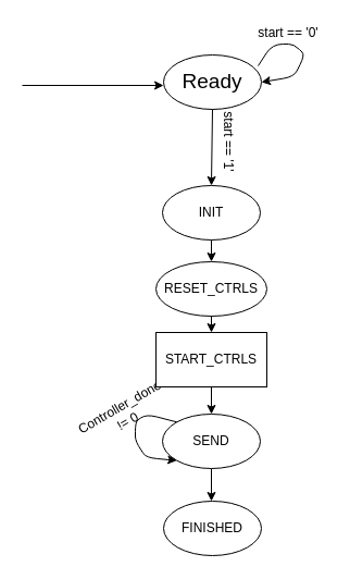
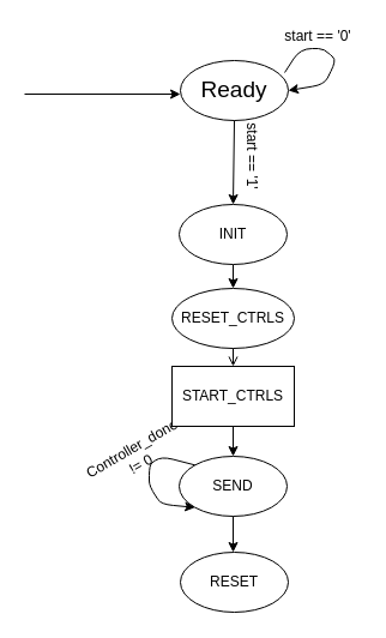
  <mxCell id="0" />
  <mxCell id="1" parent="0" />
  <mxCell id="2" value="&lt;font style=&quot;font-size: 19px&quot;&gt;Ready&lt;/font&gt;" style="ellipse;whiteSpace=wrap;html=1;" vertex="1" parent="1"><mxGeometry x="150" y="50" width="90" height="50" as="geometry" /></mxCell>
  <mxCell id="3" value="" style="endArrow=classic;html=1;exitX=0.967;exitY=0.2;exitDx=0;exitDy=0;exitPerimeter=0;entryX=1;entryY=0.5;entryDx=0;entryDy=0;" edge="1" parent="1" source="2" target="2"><mxGeometry width="50" height="50" relative="1" as="geometry"><mxPoint x="260" y="60" as="sourcePoint" /><mxPoint x="330" y="30" as="targetPoint" /><Array as="points"><mxPoint x="250" y="40" /><mxPoint x="270" y="40" /><mxPoint x="280" y="50" /><mxPoint x="270" y="70" /></Array></mxGeometry></mxCell>
  <mxCell id="4" value="start == '0'" style="text;html=1;strokeColor=none;fillColor=none;align=center;verticalAlign=middle;whiteSpace=wrap;rounded=0;" vertex="1" parent="1"><mxGeometry x="230" y="20" width="70" height="20" as="geometry" /></mxCell>
  <mxCell id="5" value="" style="endArrow=classic;html=1;exitX=0.5;exitY=1;exitDx=0;exitDy=0;entryX=0.5;entryY=0;entryDx=0;entryDy=0;" edge="1" parent="1" source="2" target="13"><mxGeometry width="50" height="50" relative="1" as="geometry"><mxPoint x="392.5" y="160" as="sourcePoint" /><mxPoint x="197.5" y="110" as="targetPoint" /></mxGeometry></mxCell>
  <mxCell id="6" value="start == '1'" style="text;html=1;strokeColor=none;fillColor=none;align=center;verticalAlign=middle;whiteSpace=wrap;rounded=0;rotation=90;direction=west;" vertex="1" parent="1"><mxGeometry x="180" y="120" width="60" height="20" as="geometry" /></mxCell>
  <mxCell id="7" value="" style="endArrow=classic;html=1;exitX=0.5;exitY=1;exitDx=0;exitDy=0;entryX=0.5;entryY=0;entryDx=0;entryDy=0;" edge="1" parent="1" source="13" target="16"><mxGeometry width="50" height="50" relative="1" as="geometry"><mxPoint x="188.5" y="160" as="sourcePoint" /><mxPoint x="194" y="175" as="targetPoint" /></mxGeometry></mxCell>
  <mxCell id="8" value="" style="endArrow=classic;html=1;entryX=0;entryY=0.66;entryDx=0;entryDy=0;entryPerimeter=0;" edge="1" parent="1"><mxGeometry width="50" height="50" relative="1" as="geometry"><mxPoint x="20" y="78" as="sourcePoint" /><mxPoint x="150" y="78" as="targetPoint" /></mxGeometry></mxCell>
  <mxCell id="9" value="SEND" style="ellipse;whiteSpace=wrap;html=1;" vertex="1" parent="1"><mxGeometry x="149" y="380" width="90" height="50" as="geometry" /></mxCell>
  <mxCell id="10" value="" style="endArrow=classic;html=1;exitX=0.5;exitY=1;exitDx=0;exitDy=0;" edge="1" parent="1"><mxGeometry width="50" height="50" relative="1" as="geometry"><mxPoint x="194" y="430" as="sourcePoint" /><mxPoint x="194" y="460" as="targetPoint" /></mxGeometry></mxCell>
  <mxCell id="11" value="" style="endArrow=classic;html=1;exitX=0;exitY=0;exitDx=0;exitDy=0;entryX=0;entryY=1;entryDx=0;entryDy=0;" edge="1" parent="1" source="9" target="9"><mxGeometry width="50" height="50" relative="1" as="geometry"><mxPoint x="54" y="500" as="sourcePoint" /><mxPoint x="104" y="450" as="targetPoint" /><Array as="points"><mxPoint x="134" y="380" /><mxPoint x="124" y="387" /><mxPoint x="124" y="405" /><mxPoint x="134" y="420" /></Array></mxGeometry></mxCell>
  <mxCell id="12" value="Controller_done != 0" style="text;html=1;strokeColor=none;fillColor=none;align=center;verticalAlign=middle;whiteSpace=wrap;rounded=0;rotation=-30;" vertex="1" parent="1"><mxGeometry x="65" y="370" width="97" height="20" as="geometry" /></mxCell>
  <mxCell id="13" value="INIT" style="ellipse;whiteSpace=wrap;html=1;" vertex="1" parent="1"><mxGeometry x="149" y="170" width="90" height="50" as="geometry" /></mxCell>
- <mxCell id="14" value="FINISHED" style="ellipse;whiteSpace=wrap;html=1;" vertex="1" parent="1"><mxGeometry x="150" y="460" width="90" height="50" as="geometry" /></mxCell>
+ <mxCell id="14" value="RESET" style="ellipse;whiteSpace=wrap;html=1;" vertex="1" parent="1"><mxGeometry x="150" y="460" width="90" height="50" as="geometry" /></mxCell>
  <mxCell id="15" value="START_CTRLS" style="whiteSpace=wrap;html=1;rounded=0;" vertex="1" parent="1"><mxGeometry x="143" y="305" width="102" height="50" as="geometry" /></mxCell>
  <mxCell id="16" value="RESET_CTRLS" style="ellipse;whiteSpace=wrap;html=1;" vertex="1" parent="1"><mxGeometry x="143" y="240" width="102" height="50" as="geometry" /></mxCell>
  <mxCell id="17" value="" style="endArrow=classic;html=1;exitX=0.5;exitY=1;exitDx=0;exitDy=0;entryX=0.5;entryY=0;entryDx=0;entryDy=0;" edge="1" parent="1" source="15" target="9"><mxGeometry width="50" height="50" relative="1" as="geometry"><mxPoint x="159" y="210" as="sourcePoint" /><mxPoint x="90" y="240" as="targetPoint" /><Array as="points" /></mxGeometry></mxCell>
- <mxCell id="18" value="" style="endArrow=classic;html=1;exitX=0.5;exitY=1;exitDx=0;exitDy=0;entryX=0.5;entryY=0;entryDx=0;entryDy=0;" edge="1" parent="1" source="16" target="15"><mxGeometry width="50" height="50" relative="1" as="geometry"><mxPoint x="204" y="440" as="sourcePoint" /><mxPoint x="204" y="470" as="targetPoint" /></mxGeometry></mxCell>
+ <mxCell id="18" value="" style="endArrow=open;html=1;exitX=0.5;exitY=1;exitDx=0;exitDy=0;entryX=0.5;entryY=0;entryDx=0;entryDy=0;" edge="1" parent="1" source="16" target="15"><mxGeometry width="50" height="50" relative="1" as="geometry"><mxPoint x="204" y="440" as="sourcePoint" /><mxPoint x="204" y="470" as="targetPoint" /></mxGeometry></mxCell>
